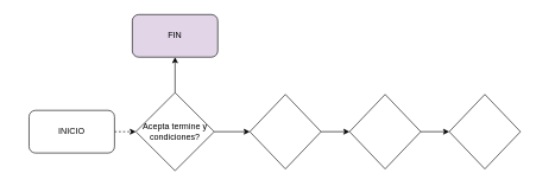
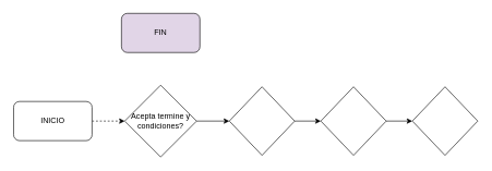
  <mxCell id="0" />
  <mxCell id="1" parent="0" />
  <mxCell id="2" style="edgeStyle=orthogonalEdgeStyle;rounded=0;orthogonalLoop=1;jettySize=auto;html=1;exitX=1;exitY=0.5;exitDx=0;exitDy=0;entryX=0;entryY=0.5;entryDx=0;entryDy=0;" edge="1" parent="1" source="4" target="8"><mxGeometry relative="1" as="geometry" /></mxCell>
- <mxCell id="3" style="edgeStyle=orthogonalEdgeStyle;rounded=0;orthogonalLoop=1;jettySize=auto;html=1;exitX=0.5;exitY=0;exitDx=0;exitDy=0;entryX=0.5;entryY=1;entryDx=0;entryDy=0;" edge="1" parent="1" source="4" target="12"><mxGeometry relative="1" as="geometry" /></mxCell>
  <mxCell id="4" value="Acepta termine y condiciones?" style="rhombus;whiteSpace=wrap;html=1;" vertex="1" parent="1"><mxGeometry x="190" y="130" width="110" height="110" as="geometry" /></mxCell>
  <mxCell id="5" style="edgeStyle=orthogonalEdgeStyle;rounded=0;orthogonalLoop=1;jettySize=auto;html=1;exitX=1;exitY=0.5;exitDx=0;exitDy=0;entryX=0;entryY=0.5;entryDx=0;entryDy=0;dashed=1;" edge="1" parent="1" source="6" target="4"><mxGeometry relative="1" as="geometry" /></mxCell>
- <mxCell id="6" value="INICIO" style="rounded=1;whiteSpace=wrap;html=1;" vertex="1" parent="1"><mxGeometry x="40" y="155" width="120" height="60" as="geometry" /></mxCell>
+ <mxCell id="6" value="INICIO" style="rounded=1;whiteSpace=wrap;html=1;" vertex="1" parent="1"><mxGeometry x="20" y="155" width="120" height="60" as="geometry" /></mxCell>
  <mxCell id="7" style="edgeStyle=orthogonalEdgeStyle;rounded=0;orthogonalLoop=1;jettySize=auto;html=1;exitX=1;exitY=0.5;exitDx=0;exitDy=0;entryX=0;entryY=0.5;entryDx=0;entryDy=0;" edge="1" parent="1" source="8" target="10"><mxGeometry relative="1" as="geometry" /></mxCell>
  <mxCell id="8" value="" style="rhombus;whiteSpace=wrap;html=1;" vertex="1" parent="1"><mxGeometry x="350" y="132.5" width="100" height="105" as="geometry" /></mxCell>
  <mxCell id="9" style="edgeStyle=orthogonalEdgeStyle;rounded=0;orthogonalLoop=1;jettySize=auto;html=1;exitX=1;exitY=0.5;exitDx=0;exitDy=0;entryX=0;entryY=0.5;entryDx=0;entryDy=0;" edge="1" parent="1" source="10" target="11"><mxGeometry relative="1" as="geometry" /></mxCell>
  <mxCell id="10" value="" style="rhombus;whiteSpace=wrap;html=1;" vertex="1" parent="1"><mxGeometry x="490" y="132.5" width="100" height="105" as="geometry" /></mxCell>
  <mxCell id="11" value="" style="rhombus;whiteSpace=wrap;html=1;" vertex="1" parent="1"><mxGeometry x="630" y="132.5" width="100" height="105" as="geometry" /></mxCell>
  <mxCell id="12" value="FIN" style="rounded=1;whiteSpace=wrap;html=1;fillColor=#e1d5e7;" vertex="1" parent="1"><mxGeometry x="185" y="20" width="120" height="60" as="geometry" /></mxCell>
